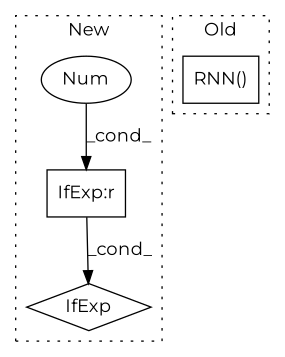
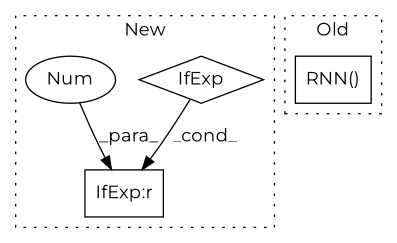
  digraph {
    fontname=Montserrat
    node [fontname=Montserrat shape=box]
    edge [fontname=Montserrat]
    n1 [a=51 l="4,6" label=IfExp s="2904,2933" shape=diamond]
    n2 [a=40 l=25 label="IfExp:r" s=2908]
    n3 [a=76 l=1 label=Num s=2932 shape=ellipse]
    n4 [a=75 l="7,129" label="RNN()" s="2712,2746"]
    subgraph cluster_1 {
      label=New
      style=dotted
      n1
      n2
      n3
    }
    subgraph cluster_2 {
      label=Old
      style=dotted
      n4
    }
-   n2 -> n1 [label=_cond_]
-   n3 -> n2 [label=_cond_]
+   n1 -> n2 [label=_cond_]
+   n3 -> n2 [label=_para_]
  }
